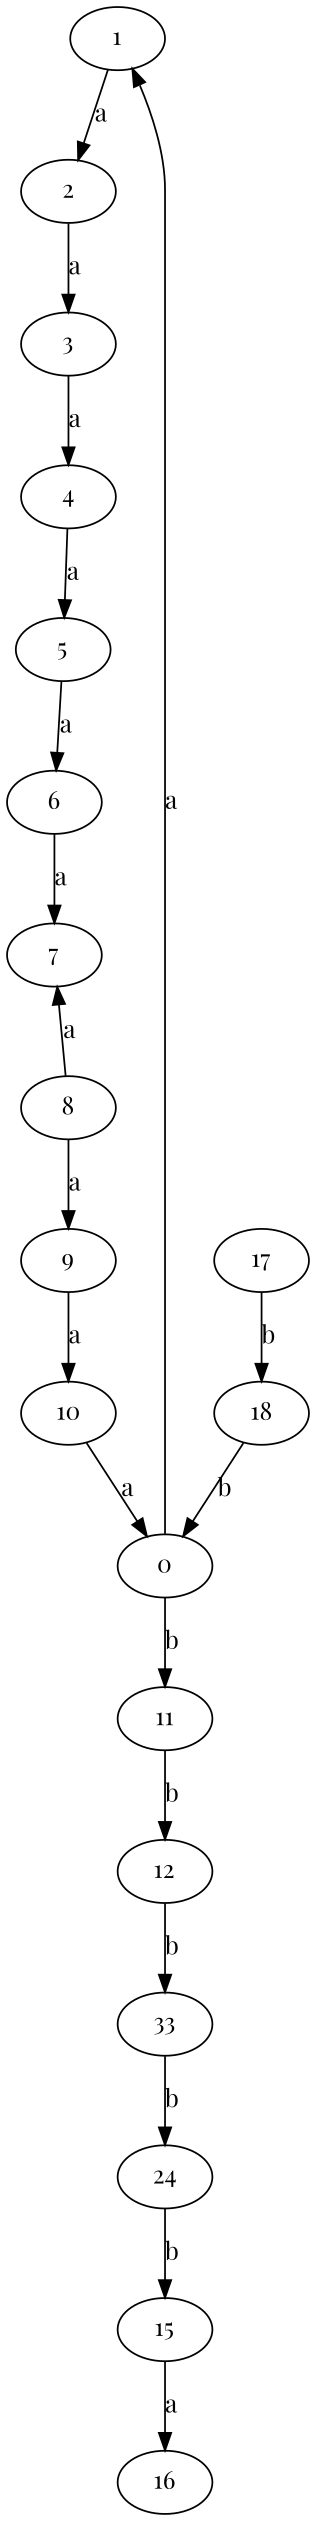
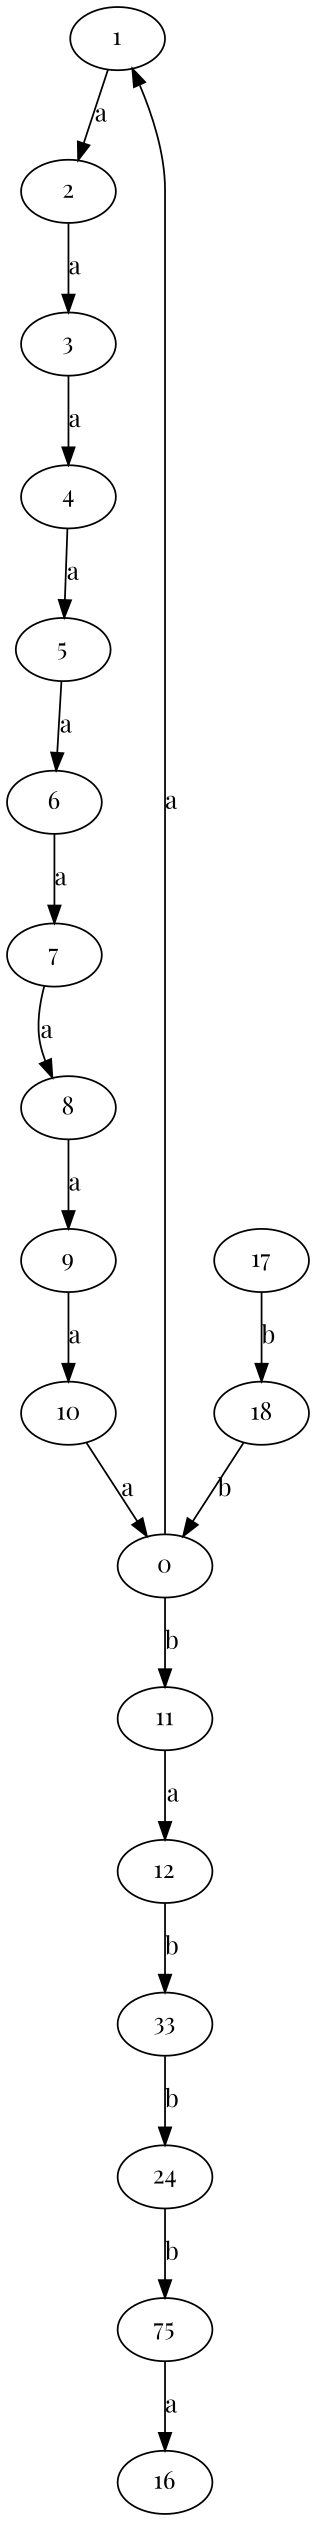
  digraph {
    fontname="Playfair Display"
    node [fontname="Playfair Display"]
    edge [fontname="Playfair Display"]
    1
    2
    3
    4
    5
    6
    7
    8
    9
    10
    0
    11
    12
    n14 [label=33]
    n15 [label=24]
-   15
+   15 [label=75]
    16
    17
    18
    1 -> 2 [label=a]
    2 -> 3 [label=a]
    3 -> 4 [label=a]
    4 -> 5 [label=a]
    5 -> 6 [label=a]
    6 -> 7 [label=a]
-   8 -> 7 [label=a]
+   7 -> 8 [label=a]
    8 -> 9 [label=a]
    9 -> 10 [label=a]
    10 -> 0 [label=a]
    0 -> 1 [label=a]
    0 -> 11 [label=b]
-   11 -> 12 [label=b]
+   11 -> 12 [label=a]
    12 -> n14 [label=b]
    n14 -> n15 [label=b]
    n15 -> 15 [label=b]
    15 -> 16 [label=a]
    17 -> 18 [label=b]
    18 -> 0 [label=b]
  }
